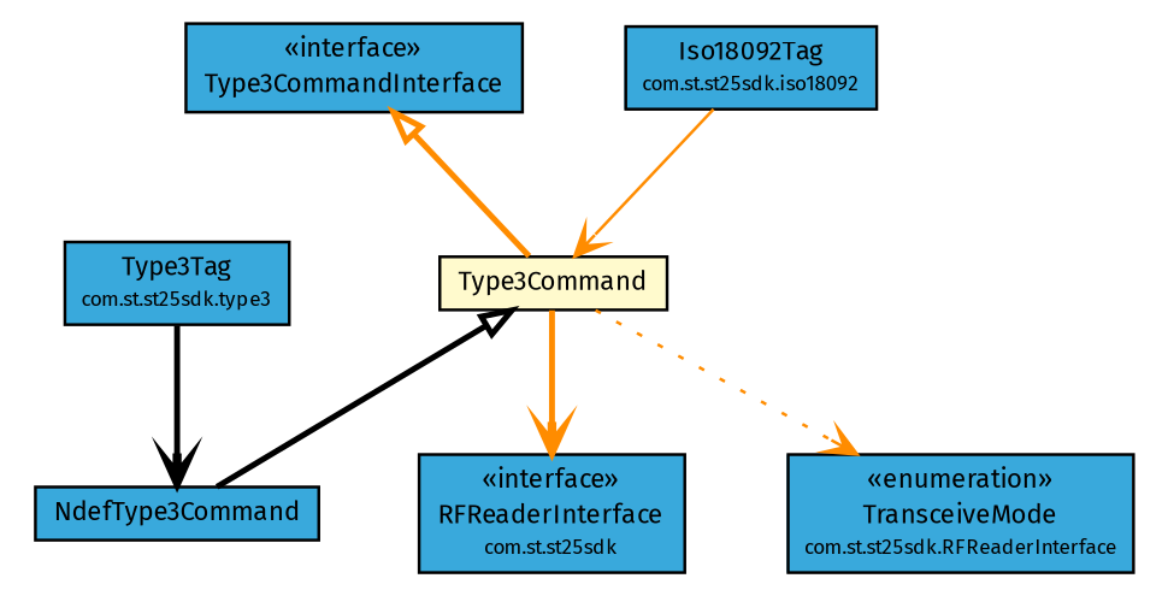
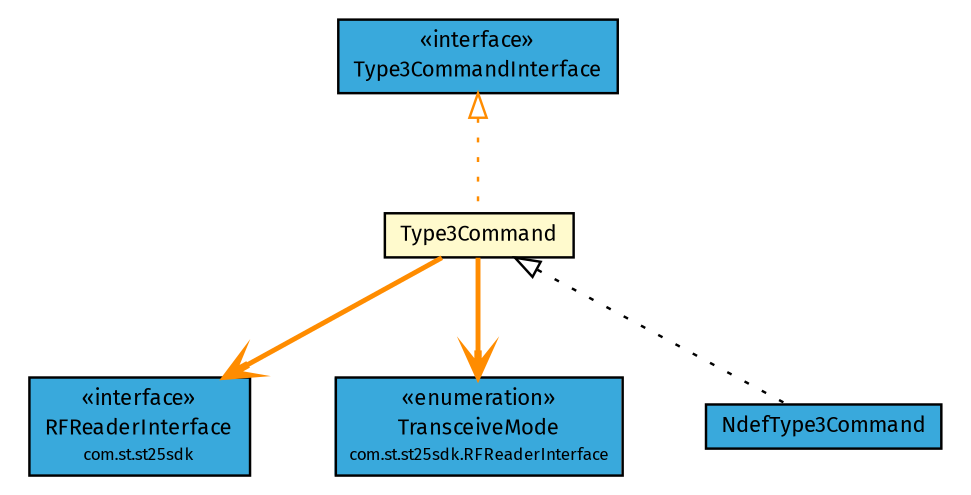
  digraph {
    fontname="Fira Sans"
    nodesep=0.25
    ranksep=0.5
    node [fontcolor=black fontname="Fira Sans" fontsize=9.0 shape=plaintext]
    edge [color=darkorange fontname="Fira Sans" fontsize=10.0 headport=p labelfontname=arial labelfontsize=10 style=bold tailport=p arrowhead=open fontcolor="#002052"]
    n1 [label=<<table title="com.st.st25sdk.RFReaderInterface" border="0" cellborder="1" cellspacing="0" cellpadding="2" port="p" bgcolor="#39a9dc" href="../RFReaderInterface.html"> 		<tr><td><table border="0" cellspacing="0" cellpadding="1"> <tr><td align="center" balign="center"> &#171;interface&#187; </td></tr> <tr><td align="center" balign="center"> RFReaderInterface </td></tr> <tr><td align="center" balign="center"><font point-size="7.0"> com.st.st25sdk </font></td></tr> 		</table></td></tr> 		</table>>]
    n2 [label=<<table title="com.st.st25sdk.RFReaderInterface.TransceiveMode" border="0" cellborder="1" cellspacing="0" cellpadding="2" port="p" bgcolor="#39a9dc" href="../RFReaderInterface.TransceiveMode.html"> 		<tr><td><table border="0" cellspacing="0" cellpadding="1"> <tr><td align="center" balign="center"> &#171;enumeration&#187; </td></tr> <tr><td align="center" balign="center"> TransceiveMode </td></tr> <tr><td align="center" balign="center"><font point-size="7.0"> com.st.st25sdk.RFReaderInterface </font></td></tr> 		</table></td></tr> 		</table>>]
    n3 [label=<<table title="com.st.st25sdk.command.Type3CommandInterface" border="0" cellborder="1" cellspacing="0" cellpadding="2" port="p" bgcolor="#39a9dc" href="./Type3CommandInterface.html"> 		<tr><td><table border="0" cellspacing="0" cellpadding="1"> <tr><td align="center" balign="center"> &#171;interface&#187; </td></tr> <tr><td align="center" balign="center"> Type3CommandInterface </td></tr> 		</table></td></tr> 		</table>>]
    n4 [label=<<table title="com.st.st25sdk.command.Type3Command" border="0" cellborder="1" cellspacing="0" cellpadding="2" port="p" bgcolor="lemonChiffon" href="./Type3Command.html"> 		<tr><td><table border="0" cellspacing="0" cellpadding="1"> <tr><td align="center" balign="center"> Type3Command </td></tr> 		</table></td></tr> 		</table>>]
    n5 [label=<<table title="com.st.st25sdk.command.NdefType3Command" border="0" cellborder="1" cellspacing="0" cellpadding="2" port="p" bgcolor="#39a9dc" href="./NdefType3Command.html"> 		<tr><td><table border="0" cellspacing="0" cellpadding="1"> <tr><td align="center" balign="center"> NdefType3Command </td></tr> 		</table></td></tr> 		</table>>]
-   n6 [label=<<table title="com.st.st25sdk.iso18092.Iso18092Tag" border="0" cellborder="1" cellspacing="0" cellpadding="2" port="p" bgcolor="#39a9dc" href="../iso18092/Iso18092Tag.html"> 		<tr><td><table border="0" cellspacing="0" cellpadding="1"> <tr><td align="center" balign="center"> Iso18092Tag </td></tr> <tr><td align="center" balign="center"><font point-size="7.0"> com.st.st25sdk.iso18092 </font></td></tr> 		</table></td></tr> 		</table>>]
-   n7 [label=<<table title="com.st.st25sdk.type3.Type3Tag" border="0" cellborder="1" cellspacing="0" cellpadding="2" port="p" bgcolor="#39a9dc" href="../type3/Type3Tag.html"> 		<tr><td><table border="0" cellspacing="0" cellpadding="1"> <tr><td align="center" balign="center"> Type3Tag </td></tr> <tr><td align="center" balign="center"><font point-size="7.0"> com.st.st25sdk.type3 </font></td></tr> 		</table></td></tr> 		</table>>]
-   n3 -> n4 [arrowtail=empty dir=back fontsize=10 arrowhead="" fontcolor=""]
+   n3 -> n4 [arrowtail=empty dir=back fontsize=10 style=dotted arrowhead="" fontcolor=""]
    n4 -> n1
-   n4 -> n2 [style=dotted]
-   n4 -> n5 [arrowtail=empty color=black dir=back fontsize=10 arrowhead="" fontcolor=""]
-   n6 -> n4 [style=solid]
-   n7 -> n5 [color=black]
+   n4 -> n2
+   n4 -> n5 [arrowtail=empty color=black dir=back fontsize=10 style=dotted arrowhead="" fontcolor=""]
  }
